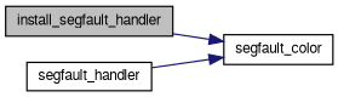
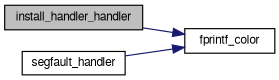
  digraph {
    rankdir=LR
    node [color=black fillcolor=white fontname=FreeSans fontsize=10 shape=record style=filled]
    edge [color=midnightblue fontname=FreeSans fontsize=10 labelfontname=FreeSans labelfontsize=10 style=solid]
-   n1 [fillcolor=grey75 fontcolor=black height=0.2 label=install_segfault_handler width=0.4]
-   n2 [height=0.2 label=segfault_color width=0.4]
+   n1 [fillcolor=grey75 fontcolor=black height=0.2 label=install_handler_handler width=0.4]
+   n2 [height=0.2 label=fprintf_color width=0.4]
    n3 [height=0.2 label=segfault_handler width=0.4]
    n1 -> n2
    n3 -> n2
  }
